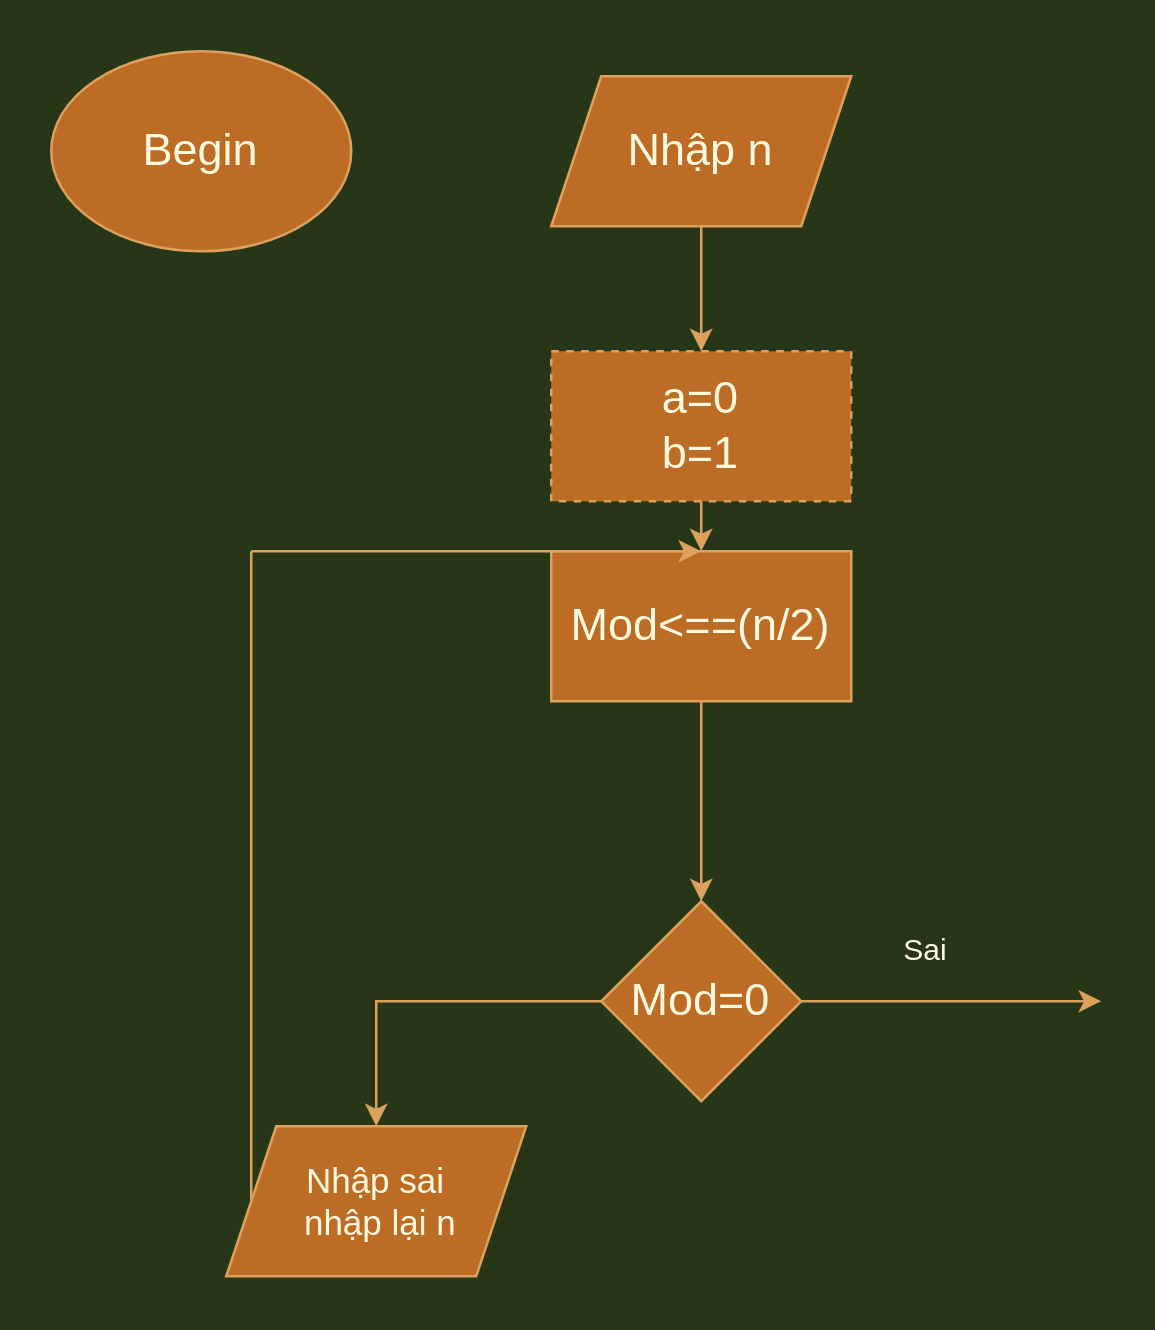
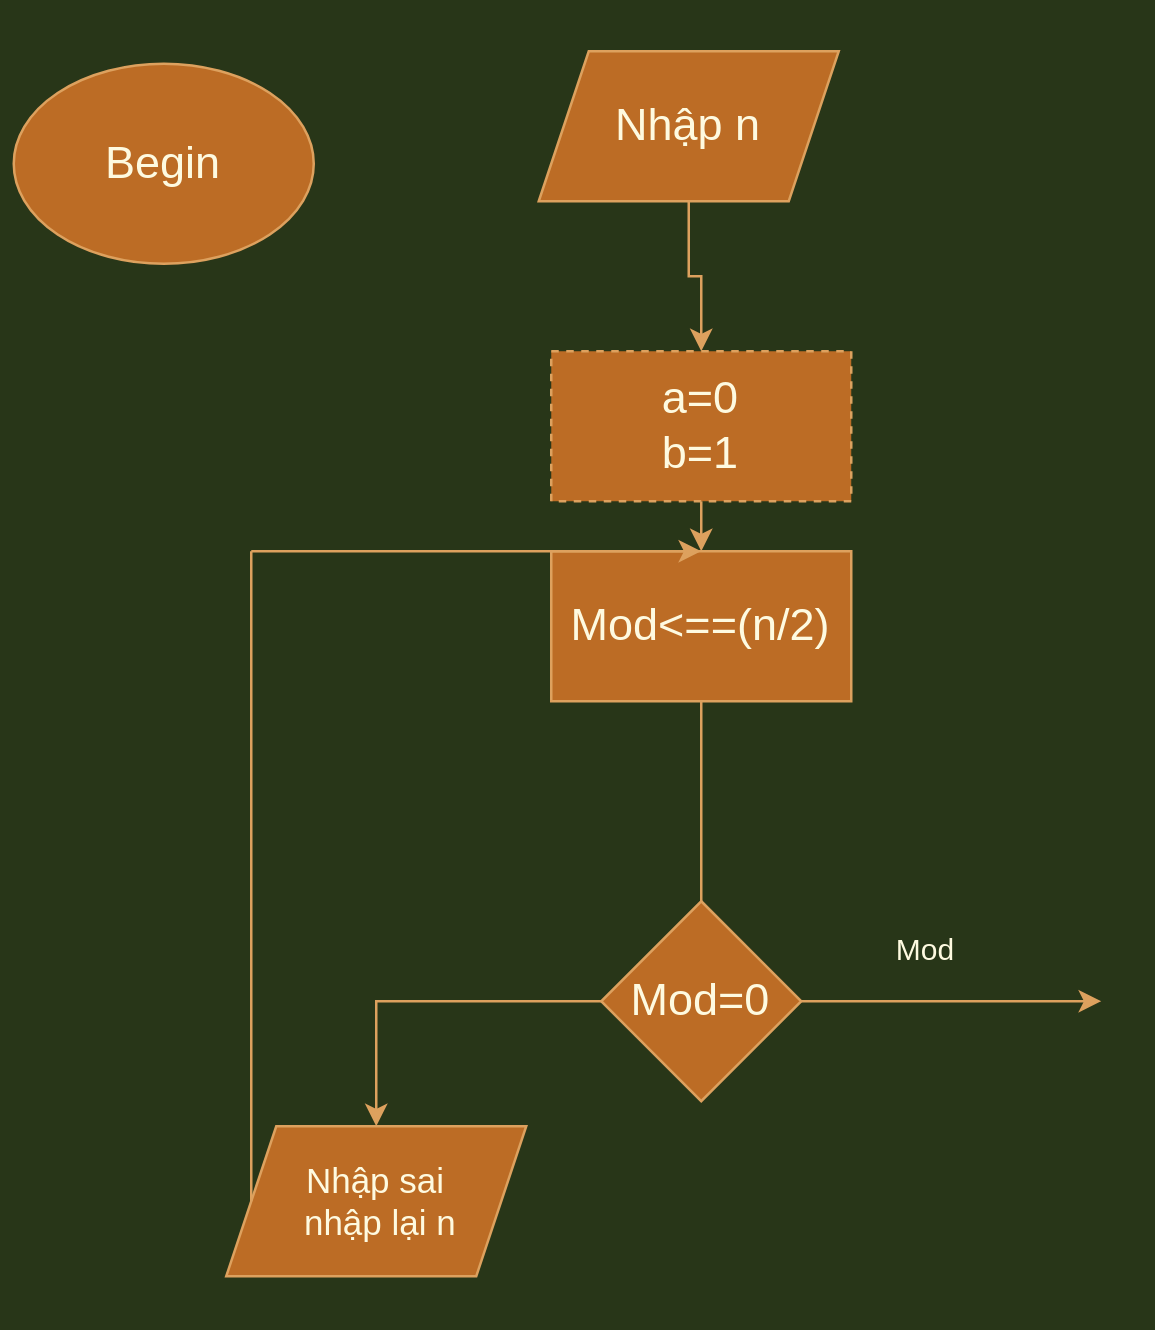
  <mxCell id="0" />
  <mxCell id="1" parent="0" />
- <mxCell id="2" value="&lt;font style=&quot;font-size: 18px&quot;&gt;Begin&lt;/font&gt;" style="ellipse;whiteSpace=wrap;html=1;fillColor=#BC6C25;strokeColor=#DDA15E;fontColor=#FEFAE0;" vertex="1" parent="1"><mxGeometry width="120" height="80" as="geometry" x="20" y="20" /></mxCell>
+ <mxCell id="2" value="&lt;font style=&quot;font-size: 18px&quot;&gt;Begin&lt;/font&gt;" style="ellipse;whiteSpace=wrap;html=1;fillColor=#BC6C25;strokeColor=#DDA15E;fontColor=#FEFAE0;" vertex="1" parent="1"><mxGeometry x="5" y="25" width="120" height="80" as="geometry" /></mxCell>
  <mxCell id="3" style="edgeStyle=orthogonalEdgeStyle;rounded=0;orthogonalLoop=1;jettySize=auto;html=1;exitX=0.5;exitY=1;exitDx=0;exitDy=0;entryX=0.5;entryY=0;entryDx=0;entryDy=0;labelBackgroundColor=#283618;strokeColor=#DDA15E;fontColor=#FEFAE0;" edge="1" parent="1" source="4" target="9"><mxGeometry relative="1" as="geometry" /></mxCell>
- <mxCell id="4" value="&lt;font style=&quot;font-size: 18px&quot;&gt;Nhập n&lt;/font&gt;" style="shape=parallelogram;perimeter=parallelogramPerimeter;whiteSpace=wrap;html=1;fixedSize=1;fillColor=#BC6C25;strokeColor=#DDA15E;fontColor=#FEFAE0;" vertex="1" parent="1"><mxGeometry x="220" y="30" width="120" height="60" as="geometry" /></mxCell>
+ <mxCell id="4" value="&lt;font style=&quot;font-size: 18px&quot;&gt;Nhập n&lt;/font&gt;" style="shape=parallelogram;perimeter=parallelogramPerimeter;whiteSpace=wrap;html=1;fixedSize=1;fillColor=#BC6C25;strokeColor=#DDA15E;fontColor=#FEFAE0;" vertex="1" parent="1"><mxGeometry x="215" y="20" width="120" height="60" as="geometry" /></mxCell>
  <mxCell id="5" style="edgeStyle=orthogonalEdgeStyle;rounded=0;orthogonalLoop=1;jettySize=auto;html=1;exitX=1;exitY=0.5;exitDx=0;exitDy=0;labelBackgroundColor=#283618;strokeColor=#DDA15E;fontColor=#FEFAE0;" edge="1" parent="1" source="7"><mxGeometry relative="1" as="geometry"><mxPoint x="440" y="400" as="targetPoint" /></mxGeometry></mxCell>
  <mxCell id="6" style="edgeStyle=orthogonalEdgeStyle;rounded=0;orthogonalLoop=1;jettySize=auto;html=1;exitX=0;exitY=0.5;exitDx=0;exitDy=0;entryX=0.5;entryY=0;entryDx=0;entryDy=0;labelBackgroundColor=#283618;strokeColor=#DDA15E;fontColor=#FEFAE0;" edge="1" parent="1" source="7" target="13"><mxGeometry relative="1" as="geometry" /></mxCell>
  <mxCell id="7" value="&lt;font style=&quot;font-size: 18px&quot;&gt;Mod=0&lt;/font&gt;" style="rhombus;whiteSpace=wrap;html=1;fillColor=#BC6C25;strokeColor=#DDA15E;fontColor=#FEFAE0;" vertex="1" parent="1"><mxGeometry x="240" y="360" width="80" height="80" as="geometry" /></mxCell>
  <mxCell id="8" style="edgeStyle=orthogonalEdgeStyle;rounded=0;orthogonalLoop=1;jettySize=auto;html=1;exitX=0.5;exitY=1;exitDx=0;exitDy=0;entryX=0.5;entryY=0;entryDx=0;entryDy=0;labelBackgroundColor=#283618;strokeColor=#DDA15E;fontColor=#FEFAE0;" edge="1" parent="1" source="9" target="11"><mxGeometry relative="1" as="geometry" /></mxCell>
  <mxCell id="9" value="&lt;font style=&quot;font-size: 18px&quot;&gt;a=0&lt;br&gt;b=1&lt;/font&gt;" style="rounded=0;whiteSpace=wrap;html=1;fillColor=#BC6C25;strokeColor=#DDA15E;fontColor=#FEFAE0;dashed=1;" vertex="1" parent="1"><mxGeometry x="220" y="140" width="120" height="60" as="geometry" /></mxCell>
- <mxCell id="10" style="edgeStyle=orthogonalEdgeStyle;rounded=0;orthogonalLoop=1;jettySize=auto;html=1;exitX=0.5;exitY=1;exitDx=0;exitDy=0;entryX=0.5;entryY=0;entryDx=0;entryDy=0;labelBackgroundColor=#283618;strokeColor=#DDA15E;fontColor=#FEFAE0;" edge="1" parent="1" source="11" target="7"><mxGeometry relative="1" as="geometry" /></mxCell>
+ <mxCell id="10" style="edgeStyle=orthogonalEdgeStyle;rounded=0;orthogonalLoop=1;jettySize=auto;html=1;exitX=0.5;exitY=1;exitDx=0;exitDy=0;entryX=0.5;entryY=0;entryDx=0;entryDy=0;labelBackgroundColor=#283618;strokeColor=#DDA15E;fontColor=#FEFAE0;endArrow=none;" edge="1" parent="1" source="11" target="7"><mxGeometry relative="1" as="geometry" /></mxCell>
  <mxCell id="11" value="&lt;font style=&quot;font-size: 18px&quot;&gt;Mod&amp;lt;==(n/2)&lt;/font&gt;" style="rounded=0;whiteSpace=wrap;html=1;fillColor=#BC6C25;strokeColor=#DDA15E;fontColor=#FEFAE0;" vertex="1" parent="1"><mxGeometry x="220" y="220" width="120" height="60" as="geometry" /></mxCell>
- <mxCell id="12" value="Sai" style="text;html=1;strokeColor=none;fillColor=none;align=center;verticalAlign=middle;whiteSpace=wrap;rounded=0;fontColor=#FEFAE0;" vertex="1" parent="1"><mxGeometry x="350" y="370" width="40" height="20" as="geometry" /></mxCell>
+ <mxCell id="12" value="Mod" style="text;html=1;strokeColor=none;fillColor=none;align=center;verticalAlign=middle;whiteSpace=wrap;rounded=0;fontColor=#FEFAE0;" vertex="1" parent="1"><mxGeometry x="350" y="370" width="40" height="20" as="geometry" /></mxCell>
  <mxCell id="13" value="&lt;font style=&quot;font-size: 14px&quot;&gt;Nhập sai&lt;br&gt;&amp;nbsp;nhập lại n&lt;/font&gt;" style="shape=parallelogram;perimeter=parallelogramPerimeter;whiteSpace=wrap;html=1;fixedSize=1;fillColor=#BC6C25;strokeColor=#DDA15E;fontColor=#FEFAE0;" vertex="1" parent="1"><mxGeometry x="90" y="450" width="120" height="60" as="geometry" /></mxCell>
  <mxCell id="14" value="" style="endArrow=none;html=1;labelBackgroundColor=#283618;strokeColor=#DDA15E;fontColor=#FEFAE0;" edge="1" parent="1"><mxGeometry width="50" height="50" relative="1" as="geometry"><mxPoint x="100" y="480" as="sourcePoint" /><mxPoint x="100" y="220" as="targetPoint" /></mxGeometry></mxCell>
  <mxCell id="15" value="" style="endArrow=classic;html=1;labelBackgroundColor=#283618;strokeColor=#DDA15E;fontColor=#FEFAE0;" edge="1" parent="1"><mxGeometry width="50" height="50" relative="1" as="geometry"><mxPoint x="100" y="220" as="sourcePoint" /><mxPoint x="280" y="220" as="targetPoint" /></mxGeometry></mxCell>
